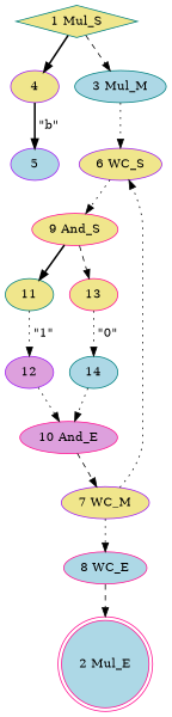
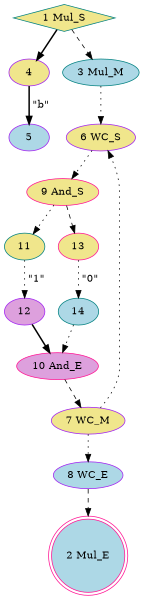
  digraph {
    node [color=purple fillcolor=khaki style=filled]
    edge [style=dotted]
    n1 [color=teal label="1 Mul_S" shape=diamond]
    n2 [label=4]
    n3 [color=teal fillcolor=lightblue label="3 Mul_M"]
    n4 [fillcolor=lightblue label=5]
    n5 [label="6 WC_S"]
    n6 [color=deeppink label="9 And_S"]
    n7 [color=deeppink fillcolor=lightblue label="2 Mul_E" shape=doublecircle]
-   n8 [color=deeppink fillcolor=lightblue label="8 WC_E"]
+   n8 [fillcolor=lightblue label="8 WC_E"]
    n9 [color=teal label=11]
    n10 [color=deeppink label=13]
    n11 [label="7 WC_M"]
    n12 [fillcolor=plum label=12]
    n13 [color=teal fillcolor=lightblue label=14]
    n14 [color=deeppink fillcolor=plum label="10 And_E"]
    n1 -> n2 [style=bold]
    n1 -> n3 [style=dashed]
    n2 -> n4 [label=" \"b\" " style=bold]
    n3 -> n5
    n5 -> n6
-   n6 -> n9 [style=bold]
+   n6 -> n9
    n6 -> n10 [style=dashed]
    n8 -> n7 [style=dashed]
    n9 -> n12 [label=" \"1\" "]
    n10 -> n13 [label=" \"0\" "]
    n11 -> n5
    n11 -> n8
-   n12 -> n14
+   n12 -> n14 [style=bold]
    n13 -> n14
    n14 -> n11 [style=dashed]
  }
